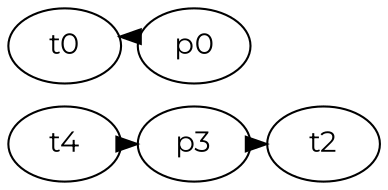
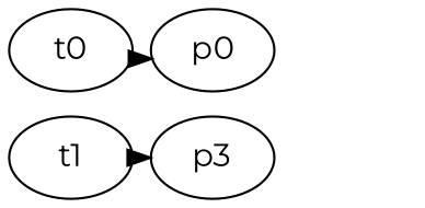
  digraph {
    fontname=Montserrat
    nodesep=0.15
    rankdir=LR
    ranksep=0.02
    node [fontname=Montserrat]
    edge [fontname=Montserrat]
    n1 [label=p3]
-   t1 [label=t4]
-   t2
+   t1
    t0
    p0
-   n1 -> t2
    t1 -> n1
-   p0 -> t0
+   t0 -> p0
  }
